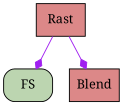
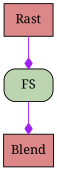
  digraph {
    fontname="Noto Serif"
    node [color=black fillcolor="#dc8888" fontcolor="#000000" fontname="Noto Serif" shape=box style=filled]
    edge [arrowhead=diamond color=purple fontname="Noto Serif"]
    Rast
    FS [fillcolor="#bcd5b0" style="rounded,filled"]
    Blend
    Rast -> FS
-   Rast -> Blend
+   FS -> Blend
  }
